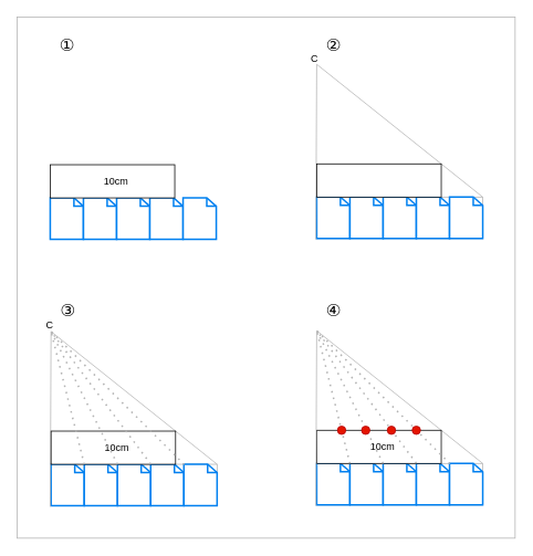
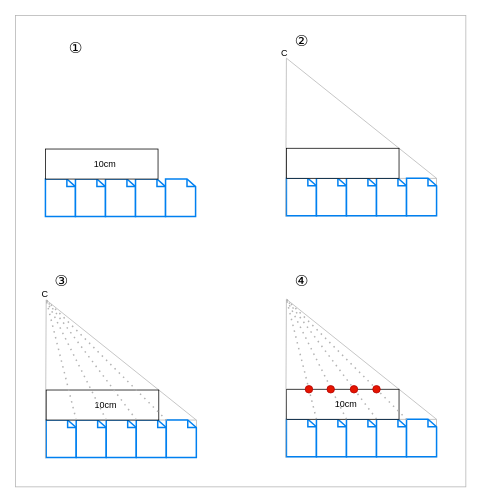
  <mxCell id="0" />
  <mxCell id="1" parent="0" />
  <mxCell id="2" value="" style="rounded=0;whiteSpace=wrap;html=1;fontSize=12;strokeColor=#B3B3B3;" vertex="1" parent="1"><mxGeometry x="20" y="20" width="600" height="628" as="geometry" /></mxCell>
  <mxCell id="3" value="" style="endArrow=none;html=1;rounded=0;strokeColor=#B3B3B3;" edge="1" parent="1"><mxGeometry width="50" height="50" relative="1" as="geometry"><mxPoint x="581" y="558" as="sourcePoint" /><mxPoint x="381" y="398" as="targetPoint" /></mxGeometry></mxCell>
  <mxCell id="4" value="" style="html=1;verticalLabelPosition=bottom;align=center;labelBackgroundColor=#ffffff;verticalAlign=top;strokeWidth=2;strokeColor=#0080F0;shadow=0;dashed=0;shape=mxgraph.ios7.icons.document;" vertex="1" parent="1"><mxGeometry x="60" y="238" width="40" height="50" as="geometry" /></mxCell>
  <mxCell id="5" value="" style="html=1;verticalLabelPosition=bottom;align=center;labelBackgroundColor=#ffffff;verticalAlign=top;strokeWidth=2;strokeColor=#0080F0;shadow=0;dashed=0;shape=mxgraph.ios7.icons.document;" vertex="1" parent="1"><mxGeometry x="100" y="238" width="40" height="50" as="geometry" /></mxCell>
  <mxCell id="6" value="" style="html=1;verticalLabelPosition=bottom;align=center;labelBackgroundColor=#ffffff;verticalAlign=top;strokeWidth=2;strokeColor=#0080F0;shadow=0;dashed=0;shape=mxgraph.ios7.icons.document;" vertex="1" parent="1"><mxGeometry x="140" y="238" width="40" height="50" as="geometry" /></mxCell>
  <mxCell id="7" value="" style="html=1;verticalLabelPosition=bottom;align=center;labelBackgroundColor=#ffffff;verticalAlign=top;strokeWidth=2;strokeColor=#0080F0;shadow=0;dashed=0;shape=mxgraph.ios7.icons.document;" vertex="1" parent="1"><mxGeometry x="180" y="238" width="40" height="50" as="geometry" /></mxCell>
  <mxCell id="8" value="" style="html=1;verticalLabelPosition=bottom;align=center;labelBackgroundColor=#ffffff;verticalAlign=top;strokeWidth=2;strokeColor=#0080F0;shadow=0;dashed=0;shape=mxgraph.ios7.icons.document;" vertex="1" parent="1"><mxGeometry x="220" y="238" width="40" height="50" as="geometry" /></mxCell>
  <mxCell id="9" value="" style="rounded=0;whiteSpace=wrap;html=1;" vertex="1" parent="1"><mxGeometry x="60" y="198" width="150" height="40" as="geometry" /></mxCell>
  <mxCell id="10" value="10cm" style="text;html=1;align=center;verticalAlign=middle;resizable=0;points=[];autosize=1;strokeColor=none;fillColor=none;" vertex="1" parent="1"><mxGeometry x="114" y="208" width="50" height="20" as="geometry" /></mxCell>
  <mxCell id="11" value="" style="rounded=0;whiteSpace=wrap;html=1;strokeColor=#B3B3B3;" vertex="1" parent="1"><mxGeometry x="381" y="237" width="200" height="50" as="geometry" /></mxCell>
  <mxCell id="12" value="" style="html=1;verticalLabelPosition=bottom;align=center;labelBackgroundColor=#ffffff;verticalAlign=top;strokeWidth=2;strokeColor=#0080F0;shadow=0;dashed=0;shape=mxgraph.ios7.icons.document;" vertex="1" parent="1"><mxGeometry x="381" y="237" width="40" height="50" as="geometry" /></mxCell>
  <mxCell id="13" value="" style="html=1;verticalLabelPosition=bottom;align=center;labelBackgroundColor=#ffffff;verticalAlign=top;strokeWidth=2;strokeColor=#0080F0;shadow=0;dashed=0;shape=mxgraph.ios7.icons.document;" vertex="1" parent="1"><mxGeometry x="421" y="237" width="40" height="50" as="geometry" /></mxCell>
  <mxCell id="14" value="" style="html=1;verticalLabelPosition=bottom;align=center;labelBackgroundColor=#ffffff;verticalAlign=top;strokeWidth=2;strokeColor=#0080F0;shadow=0;dashed=0;shape=mxgraph.ios7.icons.document;" vertex="1" parent="1"><mxGeometry x="461" y="237" width="40" height="50" as="geometry" /></mxCell>
  <mxCell id="15" value="" style="html=1;verticalLabelPosition=bottom;align=center;labelBackgroundColor=#ffffff;verticalAlign=top;strokeWidth=2;strokeColor=#0080F0;shadow=0;dashed=0;shape=mxgraph.ios7.icons.document;" vertex="1" parent="1"><mxGeometry x="501" y="237" width="40" height="50" as="geometry" /></mxCell>
  <mxCell id="16" value="" style="html=1;verticalLabelPosition=bottom;align=center;labelBackgroundColor=#ffffff;verticalAlign=top;strokeWidth=2;strokeColor=#0080F0;shadow=0;dashed=0;shape=mxgraph.ios7.icons.document;" vertex="1" parent="1"><mxGeometry x="541" y="237" width="40" height="50" as="geometry" /></mxCell>
  <mxCell id="17" value="" style="endArrow=none;html=1;rounded=0;exitX=-0.025;exitY=1.02;exitDx=0;exitDy=0;exitPerimeter=0;strokeColor=#B3B3B3;" edge="1" parent="1" source="12"><mxGeometry width="50" height="50" relative="1" as="geometry"><mxPoint x="441" y="307" as="sourcePoint" /><mxPoint x="381" y="77" as="targetPoint" /></mxGeometry></mxCell>
  <mxCell id="18" value="" style="endArrow=none;html=1;rounded=0;fillColor=#eeeeee;strokeColor=#B3B3B3;" edge="1" parent="1"><mxGeometry width="50" height="50" relative="1" as="geometry"><mxPoint x="581" y="237" as="sourcePoint" /><mxPoint x="381" y="77" as="targetPoint" /></mxGeometry></mxCell>
  <mxCell id="19" value="10cm" style="text;html=1;align=center;verticalAlign=middle;resizable=0;points=[];autosize=1;strokeColor=none;fillColor=none;" vertex="1" parent="1"><mxGeometry x="435" y="207" width="50" height="20" as="geometry" /></mxCell>
  <mxCell id="20" value="" style="rounded=0;whiteSpace=wrap;html=1;strokeColor=#B3B3B3;" vertex="1" parent="1"><mxGeometry x="61" y="559" width="200" height="50" as="geometry" /></mxCell>
  <mxCell id="21" value="" style="html=1;verticalLabelPosition=bottom;align=center;labelBackgroundColor=#ffffff;verticalAlign=top;strokeWidth=2;strokeColor=#0080F0;shadow=0;dashed=0;shape=mxgraph.ios7.icons.document;" vertex="1" parent="1"><mxGeometry x="61" y="559" width="40" height="50" as="geometry" /></mxCell>
  <mxCell id="22" value="" style="html=1;verticalLabelPosition=bottom;align=center;labelBackgroundColor=#ffffff;verticalAlign=top;strokeWidth=2;strokeColor=#0080F0;shadow=0;dashed=0;shape=mxgraph.ios7.icons.document;" vertex="1" parent="1"><mxGeometry x="101" y="559" width="40" height="50" as="geometry" /></mxCell>
  <mxCell id="23" value="" style="html=1;verticalLabelPosition=bottom;align=center;labelBackgroundColor=#ffffff;verticalAlign=top;strokeWidth=2;strokeColor=#0080F0;shadow=0;dashed=0;shape=mxgraph.ios7.icons.document;" vertex="1" parent="1"><mxGeometry x="141" y="559" width="40" height="50" as="geometry" /></mxCell>
  <mxCell id="24" value="" style="html=1;verticalLabelPosition=bottom;align=center;labelBackgroundColor=#ffffff;verticalAlign=top;strokeWidth=2;strokeColor=#0080F0;shadow=0;dashed=0;shape=mxgraph.ios7.icons.document;" vertex="1" parent="1"><mxGeometry x="181" y="559" width="40" height="50" as="geometry" /></mxCell>
  <mxCell id="25" value="" style="html=1;verticalLabelPosition=bottom;align=center;labelBackgroundColor=#ffffff;verticalAlign=top;strokeWidth=2;strokeColor=#0080F0;shadow=0;dashed=0;shape=mxgraph.ios7.icons.document;" vertex="1" parent="1"><mxGeometry x="221" y="559" width="40" height="50" as="geometry" /></mxCell>
  <mxCell id="26" value="" style="endArrow=none;html=1;rounded=0;exitX=-0.025;exitY=1.02;exitDx=0;exitDy=0;exitPerimeter=0;strokeColor=#B3B3B3;" edge="1" parent="1" source="21"><mxGeometry width="50" height="50" relative="1" as="geometry"><mxPoint x="121" y="629" as="sourcePoint" /><mxPoint x="61" y="399" as="targetPoint" /></mxGeometry></mxCell>
  <mxCell id="27" value="" style="endArrow=none;html=1;rounded=0;strokeColor=#B3B3B3;" edge="1" parent="1"><mxGeometry width="50" height="50" relative="1" as="geometry"><mxPoint x="261" y="559" as="sourcePoint" /><mxPoint x="61" y="399" as="targetPoint" /></mxGeometry></mxCell>
  <mxCell id="28" value="" style="rounded=0;whiteSpace=wrap;html=1;strokeColor=#B3B3B3;" vertex="1" parent="1"><mxGeometry x="381" y="558" width="200" height="50" as="geometry" /></mxCell>
  <mxCell id="29" value="" style="html=1;verticalLabelPosition=bottom;align=center;labelBackgroundColor=#ffffff;verticalAlign=top;strokeWidth=2;strokeColor=#0080F0;shadow=0;dashed=0;shape=mxgraph.ios7.icons.document;" vertex="1" parent="1"><mxGeometry x="381" y="558" width="40" height="50" as="geometry" /></mxCell>
  <mxCell id="30" value="" style="html=1;verticalLabelPosition=bottom;align=center;labelBackgroundColor=#ffffff;verticalAlign=top;strokeWidth=2;strokeColor=#0080F0;shadow=0;dashed=0;shape=mxgraph.ios7.icons.document;" vertex="1" parent="1"><mxGeometry x="421" y="558" width="40" height="50" as="geometry" /></mxCell>
  <mxCell id="31" value="" style="html=1;verticalLabelPosition=bottom;align=center;labelBackgroundColor=#ffffff;verticalAlign=top;strokeWidth=2;strokeColor=#0080F0;shadow=0;dashed=0;shape=mxgraph.ios7.icons.document;" vertex="1" parent="1"><mxGeometry x="461" y="558" width="40" height="50" as="geometry" /></mxCell>
  <mxCell id="32" value="" style="html=1;verticalLabelPosition=bottom;align=center;labelBackgroundColor=#ffffff;verticalAlign=top;strokeWidth=2;strokeColor=#0080F0;shadow=0;dashed=0;shape=mxgraph.ios7.icons.document;" vertex="1" parent="1"><mxGeometry x="501" y="558" width="40" height="50" as="geometry" /></mxCell>
  <mxCell id="33" value="" style="html=1;verticalLabelPosition=bottom;align=center;labelBackgroundColor=#ffffff;verticalAlign=top;strokeWidth=2;strokeColor=#0080F0;shadow=0;dashed=0;shape=mxgraph.ios7.icons.document;" vertex="1" parent="1"><mxGeometry x="541" y="558" width="40" height="50" as="geometry" /></mxCell>
  <mxCell id="34" value="" style="rounded=0;whiteSpace=wrap;html=1;" vertex="1" parent="1"><mxGeometry x="381" y="518" width="150" height="40" as="geometry" /></mxCell>
  <mxCell id="35" value="" style="endArrow=none;html=1;rounded=0;exitX=-0.025;exitY=1.02;exitDx=0;exitDy=0;exitPerimeter=0;strokeColor=#B3B3B3;" edge="1" parent="1" source="29"><mxGeometry width="50" height="50" relative="1" as="geometry"><mxPoint x="441" y="628" as="sourcePoint" /><mxPoint x="381" y="398" as="targetPoint" /></mxGeometry></mxCell>
  <mxCell id="36" value="" style="endArrow=none;dashed=1;html=1;dashPattern=1 3;strokeWidth=2;rounded=0;strokeColor=#B3B3B3;" edge="1" parent="1"><mxGeometry width="50" height="50" relative="1" as="geometry"><mxPoint x="421" y="558" as="sourcePoint" /><mxPoint x="381" y="398" as="targetPoint" /></mxGeometry></mxCell>
  <mxCell id="37" value="" style="endArrow=none;dashed=1;html=1;dashPattern=1 3;strokeWidth=2;rounded=0;strokeColor=#B3B3B3;" edge="1" parent="1"><mxGeometry width="50" height="50" relative="1" as="geometry"><mxPoint x="461" y="558" as="sourcePoint" /><mxPoint x="381" y="398" as="targetPoint" /></mxGeometry></mxCell>
  <mxCell id="38" value="" style="endArrow=none;dashed=1;html=1;dashPattern=1 3;strokeWidth=2;rounded=0;exitX=0;exitY=-0.007;exitDx=0;exitDy=0;exitPerimeter=0;strokeColor=#B3B3B3;" edge="1" parent="1" source="32"><mxGeometry width="50" height="50" relative="1" as="geometry"><mxPoint x="431" y="528" as="sourcePoint" /><mxPoint x="381" y="398" as="targetPoint" /></mxGeometry></mxCell>
  <mxCell id="39" value="" style="endArrow=none;dashed=1;html=1;dashPattern=1 3;strokeWidth=2;rounded=0;exitX=0.802;exitY=0.007;exitDx=0;exitDy=0;exitPerimeter=0;strokeColor=#B3B3B3;" edge="1" parent="1" source="28"><mxGeometry width="50" height="50" relative="1" as="geometry"><mxPoint x="431" y="528" as="sourcePoint" /><mxPoint x="381" y="398" as="targetPoint" /></mxGeometry></mxCell>
  <mxCell id="40" value="" style="ellipse;whiteSpace=wrap;html=1;aspect=fixed;fillColor=#e51400;fontColor=#ffffff;strokeColor=#B20000;" vertex="1" parent="1"><mxGeometry x="406" y="513" width="10" height="10" as="geometry" /></mxCell>
  <mxCell id="41" value="" style="ellipse;whiteSpace=wrap;html=1;aspect=fixed;fillColor=#e51400;fontColor=#ffffff;strokeColor=#B20000;" vertex="1" parent="1"><mxGeometry x="435" y="513" width="10" height="10" as="geometry" /></mxCell>
  <mxCell id="42" value="" style="ellipse;whiteSpace=wrap;html=1;aspect=fixed;fillColor=#e51400;fontColor=#ffffff;strokeColor=#B20000;" vertex="1" parent="1"><mxGeometry x="466" y="513" width="10" height="10" as="geometry" /></mxCell>
  <mxCell id="43" value="" style="ellipse;whiteSpace=wrap;html=1;aspect=fixed;fillColor=#e51400;fontColor=#ffffff;strokeColor=#B20000;" vertex="1" parent="1"><mxGeometry x="496" y="513" width="10" height="10" as="geometry" /></mxCell>
  <mxCell id="44" value="10cm" style="text;html=1;align=center;verticalAlign=middle;resizable=0;points=[];autosize=1;strokeColor=none;fillColor=none;" vertex="1" parent="1"><mxGeometry x="435" y="528" width="50" height="20" as="geometry" /></mxCell>
- <mxCell id="45" value="①" style="text;html=1;align=center;verticalAlign=middle;resizable=0;points=[];autosize=1;strokeColor=none;fillColor=none;fontSize=20;" vertex="1" parent="1"><mxGeometry x="60" y="38" width="40" height="30" as="geometry" /></mxCell>
+ <mxCell id="45" value="①" style="text;html=1;align=center;verticalAlign=middle;resizable=0;points=[];autosize=1;strokeColor=none;fillColor=none;fontSize=20;" vertex="1" parent="1"><mxGeometry x="80" y="48" width="40" height="30" as="geometry" /></mxCell>
  <mxCell id="46" value="②" style="text;html=1;align=center;verticalAlign=middle;resizable=0;points=[];autosize=1;strokeColor=none;fillColor=none;fontSize=20;" vertex="1" parent="1"><mxGeometry x="381" y="38" width="40" height="30" as="geometry" /></mxCell>
  <mxCell id="47" value="③" style="text;html=1;align=center;verticalAlign=middle;resizable=0;points=[];autosize=1;strokeColor=none;fillColor=none;fontSize=20;" vertex="1" parent="1"><mxGeometry x="61" y="358" width="40" height="30" as="geometry" /></mxCell>
  <mxCell id="48" value="④" style="text;html=1;align=center;verticalAlign=middle;resizable=0;points=[];autosize=1;strokeColor=none;fillColor=none;fontSize=20;" vertex="1" parent="1"><mxGeometry x="381" y="358" width="40" height="30" as="geometry" /></mxCell>
  <mxCell id="49" value="" style="rounded=0;whiteSpace=wrap;html=1;" vertex="1" parent="1"><mxGeometry x="381" y="197" width="150" height="40" as="geometry" /></mxCell>
  <mxCell id="50" value="" style="rounded=0;whiteSpace=wrap;html=1;" vertex="1" parent="1"><mxGeometry x="61" y="519" width="150" height="40" as="geometry" /></mxCell>
  <mxCell id="51" value="10cm" style="text;html=1;align=center;verticalAlign=middle;resizable=0;points=[];autosize=1;strokeColor=none;fillColor=none;" vertex="1" parent="1"><mxGeometry x="115" y="529" width="50" height="20" as="geometry" /></mxCell>
  <mxCell id="52" value="" style="endArrow=none;dashed=1;html=1;dashPattern=1 3;strokeWidth=2;rounded=0;strokeColor=#B3B3B3;" edge="1" parent="1"><mxGeometry width="50" height="50" relative="1" as="geometry"><mxPoint x="101" y="559" as="sourcePoint" /><mxPoint x="61" y="399" as="targetPoint" /></mxGeometry></mxCell>
  <mxCell id="53" value="" style="endArrow=none;dashed=1;html=1;dashPattern=1 3;strokeWidth=2;rounded=0;strokeColor=#B3B3B3;" edge="1" parent="1"><mxGeometry width="50" height="50" relative="1" as="geometry"><mxPoint x="141" y="559" as="sourcePoint" /><mxPoint x="61" y="399" as="targetPoint" /></mxGeometry></mxCell>
  <mxCell id="54" value="" style="endArrow=none;dashed=1;html=1;dashPattern=1 3;strokeWidth=2;rounded=0;exitX=0;exitY=-0.007;exitDx=0;exitDy=0;exitPerimeter=0;strokeColor=#B3B3B3;" edge="1" parent="1" source="24"><mxGeometry width="50" height="50" relative="1" as="geometry"><mxPoint x="111" y="529" as="sourcePoint" /><mxPoint x="61" y="399" as="targetPoint" /></mxGeometry></mxCell>
  <mxCell id="55" value="" style="endArrow=none;dashed=1;html=1;dashPattern=1 3;strokeWidth=2;rounded=0;exitX=0.802;exitY=0.007;exitDx=0;exitDy=0;exitPerimeter=0;strokeColor=#B3B3B3;" edge="1" parent="1" source="20"><mxGeometry width="50" height="50" relative="1" as="geometry"><mxPoint x="111" y="529" as="sourcePoint" /><mxPoint x="61" y="399" as="targetPoint" /></mxGeometry></mxCell>
  <mxCell id="56" value="C" style="text;html=1;align=center;verticalAlign=middle;resizable=0;points=[];autosize=1;strokeColor=none;fillColor=none;fontSize=12;" vertex="1" parent="1"><mxGeometry x="368" y="60" width="20" height="20" as="geometry" /></mxCell>
  <mxCell id="57" value="C" style="text;html=1;align=center;verticalAlign=middle;resizable=0;points=[];autosize=1;strokeColor=none;fillColor=none;fontSize=12;" vertex="1" parent="1"><mxGeometry x="49" y="381" width="20" height="20" as="geometry" /></mxCell>
